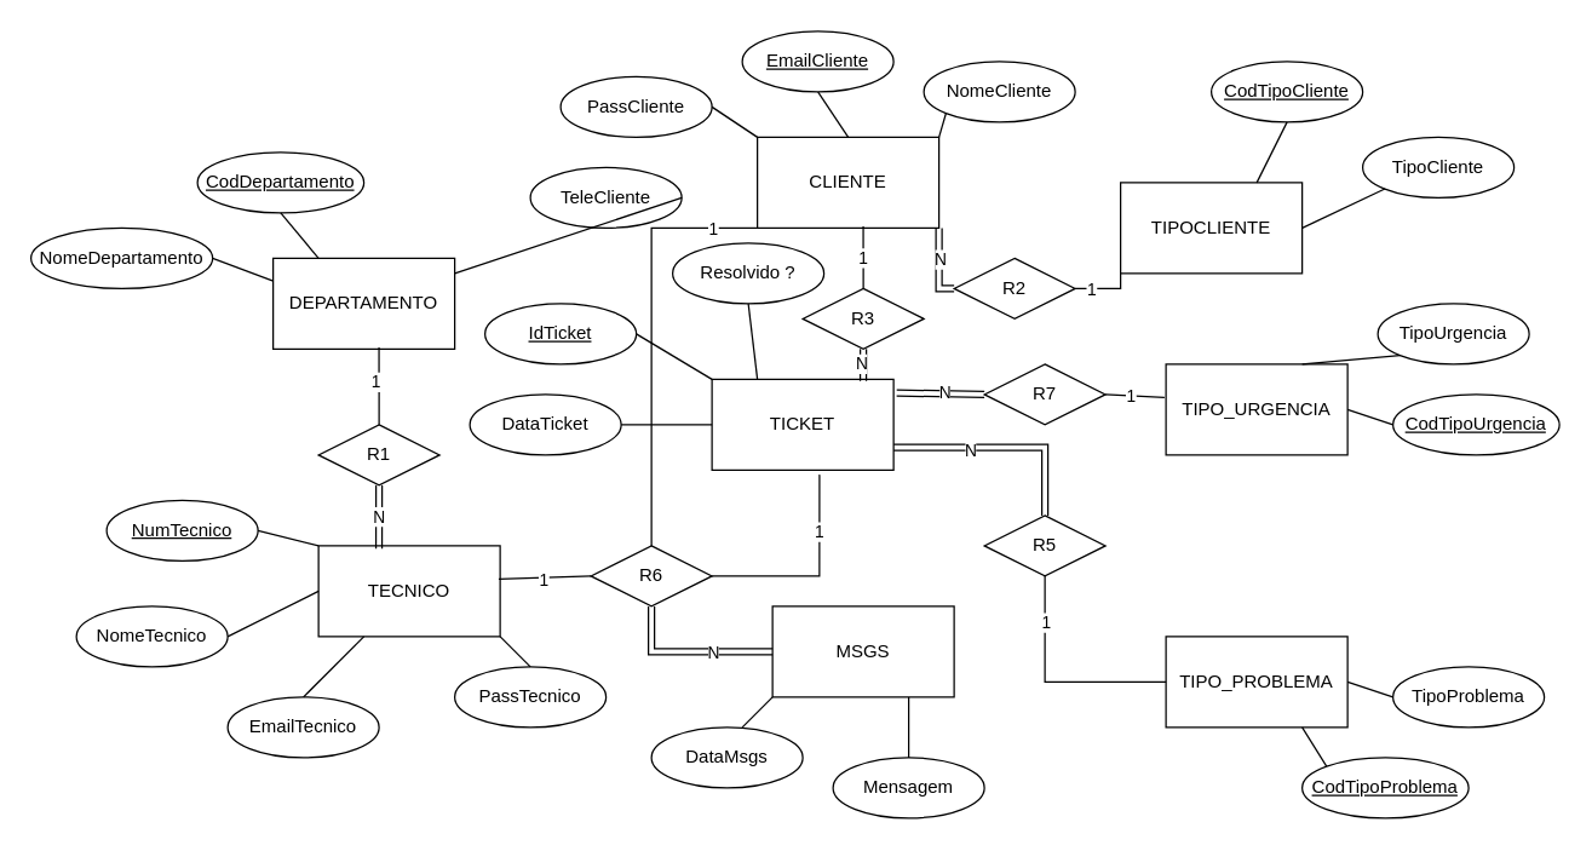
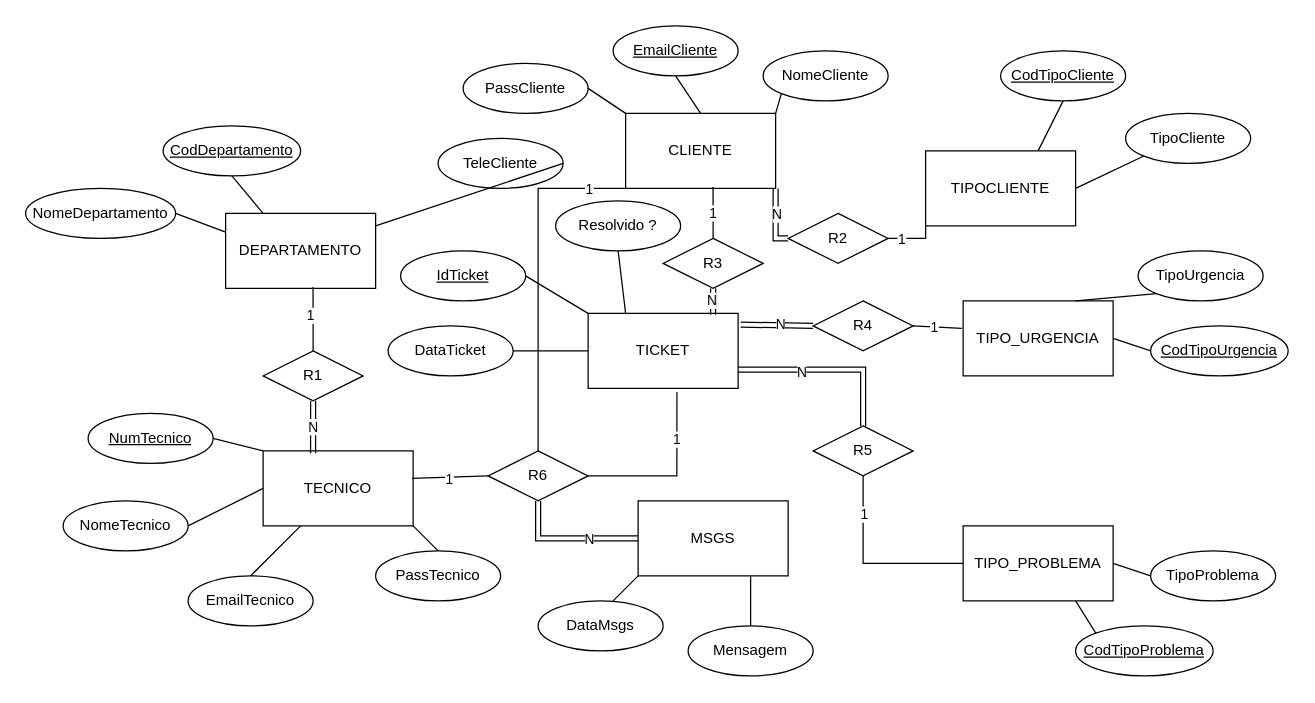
  <mxCell id="0" />
  <mxCell id="1" parent="0" />
  <mxCell id="2" value="DEPARTAMENTO" style="rounded=0;whiteSpace=wrap;html=1;" parent="1" vertex="1"><mxGeometry x="180" y="170" width="120" height="60" as="geometry" /></mxCell>
  <mxCell id="3" value="CLIENTE" style="rounded=0;whiteSpace=wrap;html=1;" parent="1" vertex="1"><mxGeometry x="500" y="90" width="120" height="60" as="geometry" /></mxCell>
  <mxCell id="4" value="TIPOCLIENTE" style="rounded=0;whiteSpace=wrap;html=1;" parent="1" vertex="1"><mxGeometry x="740" y="120" width="120" height="60" as="geometry" /></mxCell>
  <mxCell id="5" value="TECNICO" style="rounded=0;whiteSpace=wrap;html=1;" parent="1" vertex="1"><mxGeometry x="210" y="360" width="120" height="60" as="geometry" /></mxCell>
  <mxCell id="6" value="MSGS" style="rounded=0;whiteSpace=wrap;html=1;" parent="1" vertex="1"><mxGeometry x="510" y="400" width="120" height="60" as="geometry" /></mxCell>
  <mxCell id="7" value="TICKET" style="rounded=0;whiteSpace=wrap;html=1;" parent="1" vertex="1"><mxGeometry x="470" y="250" width="120" height="60" as="geometry" /></mxCell>
  <mxCell id="8" value="TIPO_URGENCIA" style="rounded=0;whiteSpace=wrap;html=1;" parent="1" vertex="1"><mxGeometry x="770" y="240" width="120" height="60" as="geometry" /></mxCell>
  <mxCell id="9" value="TIPO_PROBLEMA" style="rounded=0;whiteSpace=wrap;html=1;" parent="1" vertex="1"><mxGeometry x="770" y="420" width="120" height="60" as="geometry" /></mxCell>
  <mxCell id="10" value="NomeDepartamento" style="ellipse;whiteSpace=wrap;html=1;align=center;" parent="1" vertex="1"><mxGeometry x="20" y="150" width="120" height="40" as="geometry" /></mxCell>
  <mxCell id="11" value="CodDepartamento" style="ellipse;whiteSpace=wrap;html=1;align=center;fontStyle=4;" parent="1" vertex="1"><mxGeometry y="100" width="110" height="40" as="geometry" x="130" /></mxCell>
  <mxCell id="12" value="NumTecnico" style="ellipse;whiteSpace=wrap;html=1;align=center;fontStyle=4;" parent="1" vertex="1"><mxGeometry x="70" y="330" width="100" height="40" as="geometry" /></mxCell>
  <mxCell id="13" value="NomeTecnico" style="ellipse;whiteSpace=wrap;html=1;align=center;" parent="1" vertex="1"><mxGeometry x="50" y="400" width="100" height="40" as="geometry" /></mxCell>
  <mxCell id="14" value="EmailTecnico" style="ellipse;whiteSpace=wrap;html=1;align=center;" parent="1" vertex="1"><mxGeometry x="150" y="460" width="100" height="40" as="geometry" /></mxCell>
  <mxCell id="15" value="PassTecnico" style="ellipse;whiteSpace=wrap;html=1;align=center;" parent="1" vertex="1"><mxGeometry x="300" y="440" width="100" height="40" as="geometry" /></mxCell>
  <mxCell id="16" value="PassCliente" style="ellipse;whiteSpace=wrap;html=1;align=center;" parent="1" vertex="1"><mxGeometry x="370" y="50" width="100" height="40" as="geometry" /></mxCell>
  <mxCell id="17" value="NomeCliente" style="ellipse;whiteSpace=wrap;html=1;align=center;" parent="1" vertex="1"><mxGeometry x="610" y="40" width="100" height="40" as="geometry" /></mxCell>
  <mxCell id="18" value="TeleCliente" style="ellipse;whiteSpace=wrap;html=1;align=center;" parent="1" vertex="1"><mxGeometry x="350" y="110" width="100" height="40" as="geometry" /></mxCell>
  <mxCell id="19" value="TipoCliente" style="ellipse;whiteSpace=wrap;html=1;align=center;" parent="1" vertex="1"><mxGeometry x="900" y="90" width="100" height="40" as="geometry" /></mxCell>
  <mxCell id="20" value="CodTipoCliente" style="ellipse;whiteSpace=wrap;html=1;align=center;fontStyle=4;" parent="1" vertex="1"><mxGeometry x="800" y="40" width="100" height="40" as="geometry" /></mxCell>
  <mxCell id="21" value="CodTipoUrgencia" style="ellipse;whiteSpace=wrap;html=1;align=center;fontStyle=4;" parent="1" vertex="1"><mxGeometry x="920" y="260" width="110" height="40" as="geometry" /></mxCell>
  <mxCell id="22" value="TipoUrgencia" style="ellipse;whiteSpace=wrap;html=1;align=center;" parent="1" vertex="1"><mxGeometry x="910" y="200" width="100" height="40" as="geometry" /></mxCell>
  <mxCell id="23" value="CodTipoProblema" style="ellipse;whiteSpace=wrap;html=1;align=center;fontStyle=4;" parent="1" vertex="1"><mxGeometry x="860" y="500" width="110" height="40" as="geometry" /></mxCell>
  <mxCell id="24" value="TipoProblema" style="ellipse;whiteSpace=wrap;html=1;align=center;" parent="1" vertex="1"><mxGeometry x="920" y="440" width="100" height="40" as="geometry" /></mxCell>
  <mxCell id="25" value="Mensagem" style="ellipse;whiteSpace=wrap;html=1;align=center;" parent="1" vertex="1"><mxGeometry x="550" y="500" width="100" height="40" as="geometry" /></mxCell>
  <mxCell id="26" value="DataMsgs" style="ellipse;whiteSpace=wrap;html=1;align=center;" parent="1" vertex="1"><mxGeometry x="430" y="480" width="100" height="40" as="geometry" /></mxCell>
  <mxCell id="27" value="IdTicket" style="ellipse;whiteSpace=wrap;html=1;align=center;fontStyle=4;" parent="1" vertex="1"><mxGeometry x="320" y="200" width="100" height="40" as="geometry" /></mxCell>
  <mxCell id="28" value="Resolvido ?" style="ellipse;whiteSpace=wrap;html=1;align=center;" parent="1" vertex="1"><mxGeometry x="444" y="160" width="100" height="40" as="geometry" /></mxCell>
  <mxCell id="29" value="DataTicket" style="ellipse;whiteSpace=wrap;html=1;align=center;" parent="1" vertex="1"><mxGeometry x="310" y="260" width="100" height="40" as="geometry" /></mxCell>
  <mxCell id="30" value="" style="endArrow=none;html=1;rounded=0;entryX=0;entryY=1;entryDx=0;entryDy=0;exitX=1;exitY=0;exitDx=0;exitDy=0;" parent="1" source="3" target="17" edge="1"><mxGeometry width="50" height="50" relative="1" as="geometry"><mxPoint x="520" y="400" as="sourcePoint" /><mxPoint x="570" y="350" as="targetPoint" /></mxGeometry></mxCell>
  <mxCell id="31" value="" style="endArrow=none;html=1;rounded=0;exitX=0.5;exitY=1;exitDx=0;exitDy=0;entryX=0.5;entryY=0;entryDx=0;entryDy=0;" parent="1" source="85" target="3" edge="1"><mxGeometry width="50" height="50" relative="1" as="geometry"><mxPoint x="540" y="60" as="sourcePoint" /><mxPoint x="570" y="350" as="targetPoint" /></mxGeometry></mxCell>
  <mxCell id="32" value="" style="endArrow=none;html=1;rounded=0;entryX=0;entryY=0;entryDx=0;entryDy=0;exitX=1;exitY=0.5;exitDx=0;exitDy=0;" parent="1" source="16" target="3" edge="1"><mxGeometry width="50" height="50" relative="1" as="geometry"><mxPoint x="460" as="sourcePoint" y="80" /><mxPoint x="510" y="30" as="targetPoint" /></mxGeometry></mxCell>
  <mxCell id="33" value="" style="endArrow=none;html=1;rounded=0;entryX=0.5;entryY=1;entryDx=0;entryDy=0;exitX=0.25;exitY=0;exitDx=0;exitDy=0;" parent="1" source="2" target="11" edge="1"><mxGeometry width="50" height="50" relative="1" as="geometry"><mxPoint x="520" y="400" as="sourcePoint" /><mxPoint x="570" y="350" as="targetPoint" /></mxGeometry></mxCell>
  <mxCell id="34" value="" style="endArrow=none;html=1;rounded=0;entryX=1;entryY=0.5;entryDx=0;entryDy=0;exitX=0;exitY=0.5;exitDx=0;exitDy=0;" parent="1" source="7" target="29" edge="1"><mxGeometry width="50" height="50" relative="1" as="geometry"><mxPoint x="520" y="400" as="sourcePoint" /><mxPoint x="570" y="350" as="targetPoint" /></mxGeometry></mxCell>
  <mxCell id="35" value="" style="endArrow=none;html=1;rounded=0;entryX=1;entryY=0.5;entryDx=0;entryDy=0;exitX=0;exitY=0;exitDx=0;exitDy=0;" parent="1" source="7" target="27" edge="1"><mxGeometry width="50" height="50" relative="1" as="geometry"><mxPoint x="520" y="400" as="sourcePoint" /><mxPoint x="570" y="350" as="targetPoint" /></mxGeometry></mxCell>
  <mxCell id="36" value="" style="endArrow=none;html=1;rounded=0;entryX=0.5;entryY=1;entryDx=0;entryDy=0;exitX=0.25;exitY=0;exitDx=0;exitDy=0;" parent="1" source="7" target="28" edge="1"><mxGeometry width="50" height="50" relative="1" as="geometry"><mxPoint x="520" y="400" as="sourcePoint" /><mxPoint x="570" y="350" as="targetPoint" /></mxGeometry></mxCell>
  <mxCell id="37" value="" style="endArrow=none;html=1;rounded=0;exitX=1;exitY=0.5;exitDx=0;exitDy=0;" parent="1" source="18" target="2" edge="1"><mxGeometry width="50" height="50" relative="1" as="geometry"><mxPoint x="520" y="400" as="sourcePoint" /><mxPoint x="570" y="350" as="targetPoint" /></mxGeometry></mxCell>
  <mxCell id="38" value="" style="endArrow=none;html=1;rounded=0;entryX=1;entryY=0.5;entryDx=0;entryDy=0;exitX=0;exitY=0.25;exitDx=0;exitDy=0;" parent="1" source="2" target="10" edge="1"><mxGeometry width="50" height="50" relative="1" as="geometry"><mxPoint x="520" y="400" as="sourcePoint" /><mxPoint x="570" y="350" as="targetPoint" /></mxGeometry></mxCell>
  <mxCell id="39" value="" style="endArrow=none;html=1;rounded=0;entryX=0;entryY=1;entryDx=0;entryDy=0;exitX=1;exitY=0.5;exitDx=0;exitDy=0;" parent="1" source="4" target="19" edge="1"><mxGeometry width="50" height="50" relative="1" as="geometry"><mxPoint x="520" y="400" as="sourcePoint" /><mxPoint x="570" y="350" as="targetPoint" /></mxGeometry></mxCell>
  <mxCell id="40" value="" style="endArrow=none;html=1;rounded=0;entryX=0.5;entryY=1;entryDx=0;entryDy=0;exitX=0.75;exitY=0;exitDx=0;exitDy=0;" parent="1" source="4" target="20" edge="1"><mxGeometry width="50" height="50" relative="1" as="geometry"><mxPoint x="520" y="400" as="sourcePoint" /><mxPoint x="570" y="350" as="targetPoint" /></mxGeometry></mxCell>
  <mxCell id="41" value="" style="endArrow=none;html=1;rounded=0;entryX=0;entryY=1;entryDx=0;entryDy=0;exitX=0.75;exitY=0;exitDx=0;exitDy=0;" parent="1" source="8" target="22" edge="1"><mxGeometry width="50" height="50" relative="1" as="geometry"><mxPoint x="520" y="400" as="sourcePoint" /><mxPoint x="570" y="350" as="targetPoint" /></mxGeometry></mxCell>
  <mxCell id="42" value="" style="endArrow=none;html=1;rounded=0;entryX=0;entryY=0.5;entryDx=0;entryDy=0;exitX=1;exitY=0.5;exitDx=0;exitDy=0;" parent="1" source="8" target="21" edge="1"><mxGeometry width="50" height="50" relative="1" as="geometry"><mxPoint x="520" y="400" as="sourcePoint" /><mxPoint x="570" y="350" as="targetPoint" /></mxGeometry></mxCell>
  <mxCell id="43" value="" style="endArrow=none;html=1;rounded=0;entryX=0;entryY=0.5;entryDx=0;entryDy=0;exitX=1;exitY=0.5;exitDx=0;exitDy=0;" parent="1" source="9" target="24" edge="1"><mxGeometry width="50" height="50" relative="1" as="geometry"><mxPoint x="520" y="400" as="sourcePoint" /><mxPoint x="570" y="350" as="targetPoint" /></mxGeometry></mxCell>
  <mxCell id="44" value="" style="endArrow=none;html=1;rounded=0;exitX=0;exitY=0;exitDx=0;exitDy=0;entryX=0.75;entryY=1;entryDx=0;entryDy=0;" parent="1" source="23" target="9" edge="1"><mxGeometry width="50" height="50" relative="1" as="geometry"><mxPoint x="520" y="400" as="sourcePoint" /><mxPoint x="570" y="350" as="targetPoint" /></mxGeometry></mxCell>
  <mxCell id="45" value="" style="endArrow=none;html=1;rounded=0;entryX=0.5;entryY=0;entryDx=0;entryDy=0;exitX=0.75;exitY=1;exitDx=0;exitDy=0;" parent="1" source="6" target="25" edge="1"><mxGeometry width="50" height="50" relative="1" as="geometry"><mxPoint x="520" y="400" as="sourcePoint" /><mxPoint x="570" y="350" as="targetPoint" /></mxGeometry></mxCell>
  <mxCell id="46" value="" style="endArrow=none;html=1;rounded=0;entryX=0.6;entryY=0;entryDx=0;entryDy=0;entryPerimeter=0;exitX=0;exitY=1;exitDx=0;exitDy=0;" parent="1" source="6" target="26" edge="1"><mxGeometry width="50" height="50" relative="1" as="geometry"><mxPoint x="520" y="400" as="sourcePoint" /><mxPoint x="570" y="350" as="targetPoint" /></mxGeometry></mxCell>
  <mxCell id="47" value="" style="endArrow=none;html=1;rounded=0;entryX=0.5;entryY=0;entryDx=0;entryDy=0;exitX=1;exitY=1;exitDx=0;exitDy=0;" parent="1" source="5" target="15" edge="1"><mxGeometry width="50" height="50" relative="1" as="geometry"><mxPoint x="520" y="400" as="sourcePoint" /><mxPoint x="570" y="350" as="targetPoint" /></mxGeometry></mxCell>
  <mxCell id="48" value="" style="endArrow=none;html=1;rounded=0;exitX=0.5;exitY=0;exitDx=0;exitDy=0;entryX=0.25;entryY=1;entryDx=0;entryDy=0;" parent="1" source="14" target="5" edge="1"><mxGeometry width="50" height="50" relative="1" as="geometry"><mxPoint x="520" y="400" as="sourcePoint" /><mxPoint x="570" y="350" as="targetPoint" /></mxGeometry></mxCell>
  <mxCell id="49" value="" style="endArrow=none;html=1;rounded=0;entryX=1;entryY=0.5;entryDx=0;entryDy=0;exitX=0;exitY=0.5;exitDx=0;exitDy=0;" parent="1" source="5" target="13" edge="1"><mxGeometry width="50" height="50" relative="1" as="geometry"><mxPoint x="520" y="400" as="sourcePoint" /><mxPoint x="570" y="350" as="targetPoint" /></mxGeometry></mxCell>
  <mxCell id="50" value="" style="endArrow=none;html=1;rounded=0;entryX=1;entryY=0.5;entryDx=0;entryDy=0;exitX=0;exitY=0;exitDx=0;exitDy=0;" parent="1" source="5" target="12" edge="1"><mxGeometry width="50" height="50" relative="1" as="geometry"><mxPoint x="520" y="400" as="sourcePoint" /><mxPoint x="570" y="350" as="targetPoint" /></mxGeometry></mxCell>
  <mxCell id="51" value="R2" style="shape=rhombus;perimeter=rhombusPerimeter;whiteSpace=wrap;html=1;align=center;" parent="1" vertex="1"><mxGeometry x="630" y="170" width="80" height="40" as="geometry" /></mxCell>
  <mxCell id="52" value="" style="shape=link;html=1;rounded=0;exitX=1;exitY=1;exitDx=0;exitDy=0;entryX=0;entryY=0.5;entryDx=0;entryDy=0;" parent="1" source="3" target="51" edge="1"><mxGeometry relative="1" as="geometry"><mxPoint x="460" y="370" as="sourcePoint" /><mxPoint x="620" y="370" as="targetPoint" /><Array as="points"><mxPoint x="620" y="190" /></Array></mxGeometry></mxCell>
  <mxCell id="53" value="N" style="edgeLabel;html=1;align=center;verticalAlign=middle;resizable=0;points=[];" parent="52" vertex="1" connectable="0"><mxGeometry x="-0.2" y="-3" relative="1" as="geometry"><mxPoint x="3" as="offset" /></mxGeometry></mxCell>
  <mxCell id="54" value="" style="endArrow=none;html=1;rounded=0;exitX=1;exitY=0.5;exitDx=0;exitDy=0;entryX=0;entryY=1;entryDx=0;entryDy=0;" parent="1" source="51" target="4" edge="1"><mxGeometry relative="1" as="geometry"><mxPoint x="460" y="370" as="sourcePoint" /><mxPoint x="620" y="370" as="targetPoint" /><Array as="points"><mxPoint x="740" y="190" /></Array></mxGeometry></mxCell>
  <mxCell id="55" value="1" style="edgeLabel;html=1;align=center;verticalAlign=middle;resizable=0;points=[];" parent="54" vertex="1" connectable="0"><mxGeometry x="-0.15" relative="1" as="geometry"><mxPoint x="-7" as="offset" /></mxGeometry></mxCell>
  <mxCell id="56" value="R6" style="shape=rhombus;perimeter=rhombusPerimeter;whiteSpace=wrap;html=1;align=center;" parent="1" vertex="1"><mxGeometry x="390" y="360" width="80" height="40" as="geometry" /></mxCell>
  <mxCell id="57" value="R5" style="shape=rhombus;perimeter=rhombusPerimeter;whiteSpace=wrap;html=1;align=center;" parent="1" vertex="1"><mxGeometry x="650" y="340" width="80" height="40" as="geometry" /></mxCell>
- <mxCell id="58" value="R7" style="shape=rhombus;perimeter=rhombusPerimeter;whiteSpace=wrap;html=1;align=center;" parent="1" vertex="1"><mxGeometry x="650" y="240" width="80" height="40" as="geometry" /></mxCell>
+ <mxCell id="58" value="R4" style="shape=rhombus;perimeter=rhombusPerimeter;whiteSpace=wrap;html=1;align=center;" parent="1" vertex="1"><mxGeometry x="650" y="240" width="80" height="40" as="geometry" /></mxCell>
  <mxCell id="59" value="R3" style="shape=rhombus;perimeter=rhombusPerimeter;whiteSpace=wrap;html=1;align=center;" parent="1" vertex="1"><mxGeometry x="530" y="190" width="80" height="40" as="geometry" /></mxCell>
  <mxCell id="60" value="R1" style="shape=rhombus;perimeter=rhombusPerimeter;whiteSpace=wrap;html=1;align=center;" parent="1" vertex="1"><mxGeometry x="210" y="280" width="80" height="40" as="geometry" /></mxCell>
  <mxCell id="61" value="" style="shape=link;html=1;rounded=0;exitX=0.5;exitY=1;exitDx=0;exitDy=0;entryX=0.333;entryY=0.033;entryDx=0;entryDy=0;entryPerimeter=0;" parent="1" source="60" target="5" edge="1"><mxGeometry relative="1" as="geometry"><mxPoint x="460" y="370" as="sourcePoint" /><mxPoint x="620" y="370" as="targetPoint" /></mxGeometry></mxCell>
  <mxCell id="62" value="N" style="edgeLabel;html=1;align=center;verticalAlign=middle;resizable=0;points=[];" parent="61" vertex="1" connectable="0"><mxGeometry x="-0.19" y="2" relative="1" as="geometry"><mxPoint x="-2" y="3" as="offset" /></mxGeometry></mxCell>
  <mxCell id="63" value="" style="endArrow=none;html=1;rounded=0;exitX=0.5;exitY=0;exitDx=0;exitDy=0;entryX=0.583;entryY=0.983;entryDx=0;entryDy=0;entryPerimeter=0;" parent="1" source="60" target="2" edge="1"><mxGeometry relative="1" as="geometry"><mxPoint x="460" y="370" as="sourcePoint" /><mxPoint x="620" y="370" as="targetPoint" /></mxGeometry></mxCell>
  <mxCell id="64" value="1" style="edgeLabel;html=1;align=center;verticalAlign=middle;resizable=0;points=[];" parent="63" vertex="1" connectable="0"><mxGeometry x="0.137" y="2" relative="1" as="geometry"><mxPoint as="offset" /></mxGeometry></mxCell>
  <mxCell id="65" value="" style="endArrow=none;html=1;rounded=0;exitX=0.992;exitY=0.367;exitDx=0;exitDy=0;entryX=0;entryY=0.5;entryDx=0;entryDy=0;exitPerimeter=0;" parent="1" source="5" target="56" edge="1"><mxGeometry relative="1" as="geometry"><mxPoint x="460" y="370" as="sourcePoint" /><mxPoint x="620" y="370" as="targetPoint" /></mxGeometry></mxCell>
  <mxCell id="66" value="1" style="edgeLabel;html=1;align=center;verticalAlign=middle;resizable=0;points=[];" parent="65" vertex="1" connectable="0"><mxGeometry x="-0.051" y="-1" relative="1" as="geometry"><mxPoint as="offset" /></mxGeometry></mxCell>
  <mxCell id="67" value="" style="shape=link;html=1;rounded=0;exitX=0.5;exitY=1;exitDx=0;exitDy=0;entryX=0;entryY=0.5;entryDx=0;entryDy=0;" parent="1" source="56" target="6" edge="1"><mxGeometry relative="1" as="geometry"><mxPoint x="460" y="370" as="sourcePoint" /><mxPoint x="620" y="370" as="targetPoint" /><Array as="points"><mxPoint x="430" y="430" /></Array></mxGeometry></mxCell>
  <mxCell id="68" value="N" style="edgeLabel;html=1;align=center;verticalAlign=middle;resizable=0;points=[];" parent="67" vertex="1" connectable="0"><mxGeometry x="0.036" y="1" relative="1" as="geometry"><mxPoint x="13" y="1" as="offset" /></mxGeometry></mxCell>
  <mxCell id="69" value="" style="endArrow=none;html=1;rounded=0;exitX=0;exitY=0.5;exitDx=0;exitDy=0;entryX=0.5;entryY=1;entryDx=0;entryDy=0;" parent="1" source="9" target="57" edge="1"><mxGeometry relative="1" as="geometry"><mxPoint x="460" y="370" as="sourcePoint" /><mxPoint x="620" y="370" as="targetPoint" /><Array as="points"><mxPoint x="690" y="450" /></Array></mxGeometry></mxCell>
  <mxCell id="70" value="1" style="edgeLabel;html=1;align=center;verticalAlign=middle;resizable=0;points=[];" parent="69" vertex="1" connectable="0"><mxGeometry x="0.347" y="-2" relative="1" as="geometry"><mxPoint x="-2" y="-19" as="offset" /></mxGeometry></mxCell>
  <mxCell id="71" value="" style="shape=link;html=1;rounded=0;exitX=1;exitY=0.75;exitDx=0;exitDy=0;entryX=0.5;entryY=0;entryDx=0;entryDy=0;" parent="1" source="7" target="57" edge="1"><mxGeometry relative="1" as="geometry"><mxPoint x="460" y="370" as="sourcePoint" /><mxPoint x="620" y="370" as="targetPoint" /><Array as="points"><mxPoint x="690" y="295" /></Array></mxGeometry></mxCell>
  <mxCell id="72" value="N" style="edgeLabel;html=1;align=center;verticalAlign=middle;resizable=0;points=[];" parent="71" vertex="1" connectable="0"><mxGeometry x="-0.103" y="-1" relative="1" as="geometry"><mxPoint x="-15" as="offset" /></mxGeometry></mxCell>
  <mxCell id="73" value="" style="endArrow=none;html=1;rounded=0;exitX=1;exitY=0.5;exitDx=0;exitDy=0;entryX=-0.008;entryY=0.367;entryDx=0;entryDy=0;entryPerimeter=0;" parent="1" source="58" target="8" edge="1"><mxGeometry relative="1" as="geometry"><mxPoint x="460" y="370" as="sourcePoint" /><mxPoint x="770" y="260" as="targetPoint" /></mxGeometry></mxCell>
  <mxCell id="74" value="1" style="edgeLabel;html=1;align=center;verticalAlign=middle;resizable=0;points=[];" parent="73" vertex="1" connectable="0"><mxGeometry x="-0.129" relative="1" as="geometry"><mxPoint as="offset" /></mxGeometry></mxCell>
  <mxCell id="75" value="" style="shape=link;html=1;rounded=0;exitX=1.017;exitY=0.15;exitDx=0;exitDy=0;entryX=0;entryY=0.5;entryDx=0;entryDy=0;exitPerimeter=0;" parent="1" source="7" target="58" edge="1"><mxGeometry relative="1" as="geometry"><mxPoint x="460" y="370" as="sourcePoint" /><mxPoint x="620" y="370" as="targetPoint" /></mxGeometry></mxCell>
  <mxCell id="76" value="N" style="edgeLabel;html=1;align=center;verticalAlign=middle;resizable=0;points=[];" parent="75" vertex="1" connectable="0"><mxGeometry x="0.068" y="1" relative="1" as="geometry"><mxPoint as="offset" /></mxGeometry></mxCell>
  <mxCell id="77" value="" style="shape=link;html=1;rounded=0;exitX=0.5;exitY=1;exitDx=0;exitDy=0;entryX=0.833;entryY=0.017;entryDx=0;entryDy=0;entryPerimeter=0;" parent="1" source="59" target="7" edge="1"><mxGeometry relative="1" as="geometry"><mxPoint x="460" y="370" as="sourcePoint" /><mxPoint x="620" y="370" as="targetPoint" /></mxGeometry></mxCell>
  <mxCell id="78" value="N" style="edgeLabel;html=1;align=center;verticalAlign=middle;resizable=0;points=[];" parent="77" vertex="1" connectable="0"><mxGeometry x="-0.048" y="-1" relative="1" as="geometry"><mxPoint as="offset" /></mxGeometry></mxCell>
  <mxCell id="79" value="" style="endArrow=none;html=1;rounded=0;entryX=0.5;entryY=0;entryDx=0;entryDy=0;exitX=0.583;exitY=0.983;exitDx=0;exitDy=0;exitPerimeter=0;" parent="1" source="3" target="59" edge="1"><mxGeometry relative="1" as="geometry"><mxPoint x="570" y="150" as="sourcePoint" /><mxPoint x="620" y="370" as="targetPoint" /></mxGeometry></mxCell>
  <mxCell id="80" value="1" style="edgeLabel;html=1;align=center;verticalAlign=middle;resizable=0;points=[];" parent="79" vertex="1" connectable="0"><mxGeometry x="-0.159" y="4" relative="1" as="geometry"><mxPoint x="-4" y="4" as="offset" /></mxGeometry></mxCell>
  <mxCell id="81" value="" style="endArrow=none;html=1;rounded=0;entryX=0;entryY=1;entryDx=0;entryDy=0;" parent="1" target="3" edge="1"><mxGeometry width="50" height="50" relative="1" as="geometry"><mxPoint x="430" y="360" as="sourcePoint" /><mxPoint x="480" y="310" as="targetPoint" /><Array as="points"><mxPoint x="430" y="150" /></Array></mxGeometry></mxCell>
  <mxCell id="82" value="1" style="edgeLabel;html=1;align=center;verticalAlign=middle;resizable=0;points=[];" parent="81" vertex="1" connectable="0"><mxGeometry x="-0.686" relative="1" as="geometry"><mxPoint x="40" y="-166" as="offset" /></mxGeometry></mxCell>
  <mxCell id="83" value="" style="endArrow=none;html=1;rounded=0;exitX=0.592;exitY=1.05;exitDx=0;exitDy=0;exitPerimeter=0;entryX=1;entryY=0.5;entryDx=0;entryDy=0;" parent="1" source="7" target="56" edge="1"><mxGeometry width="50" height="50" relative="1" as="geometry"><mxPoint x="540" y="340" as="sourcePoint" /><mxPoint x="590" y="290" as="targetPoint" /><Array as="points"><mxPoint x="541" y="380" /></Array></mxGeometry></mxCell>
  <mxCell id="84" value="1" style="edgeLabel;html=1;align=center;verticalAlign=middle;resizable=0;points=[];" parent="83" vertex="1" connectable="0"><mxGeometry x="-0.478" y="2" relative="1" as="geometry"><mxPoint x="-3" y="1" as="offset" /></mxGeometry></mxCell>
  <mxCell id="85" value="EmailCliente" style="ellipse;whiteSpace=wrap;html=1;align=center;fontStyle=4;" parent="1" vertex="1"><mxGeometry x="490" y="20" width="100" height="40" as="geometry" /></mxCell>
